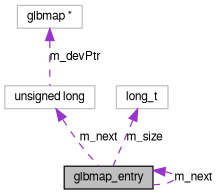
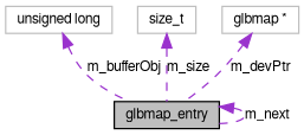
  digraph {
    node [color=grey75 fontname=FreeSans fontsize=10 shape=record]
    edge [color=darkorchid3 dir=back fontname=FreeSans fontsize=10 labelfontname=FreeSans labelfontsize=10 style=dashed]
    n1 [color=black fillcolor=grey75 fontcolor=black height=0.2 label=glbmap_entry style=filled width=0.4]
    n2 [height=0.2 label="unsigned long" width=0.4]
-   n3 [height=0.2 label=long_t width=0.4]
+   n3 [height=0.2 label=size_t width=0.4]
    n4 [height=0.2 label="glbmap *" width=0.4]
    n1 -> n1 [label=m_next]
-   n2 -> n1 [label=m_next]
+   n2 -> n1 [label=m_bufferObj]
    n3 -> n1 [label=m_size]
-   n4 -> n2 [label=m_devPtr]
+   n4 -> n1 [label=m_devPtr]
  }
